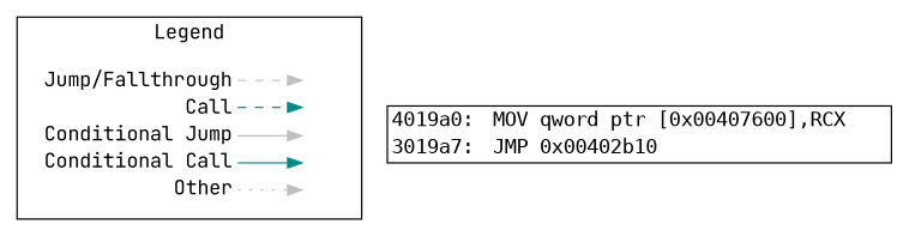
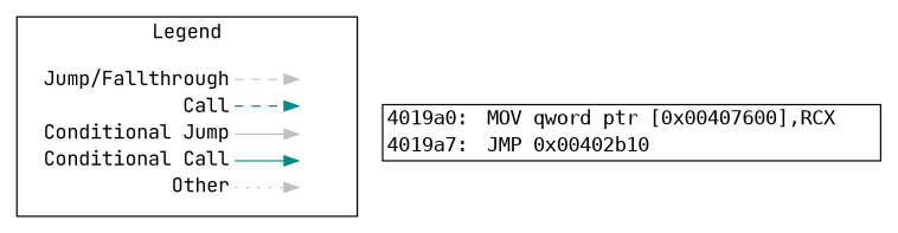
  digraph {
    newrank=true
    fontname="JetBrains Mono"
    node [shape=plaintext fontname="JetBrains Mono"]
    edge [color=gray fontname="JetBrains Mono"]
    n1 [label=<<table border="0" cellpadding="2" cellspacing="0" cellborder="0">                   <tr><td align="right" port="i1">Jump/Fallthrough</td></tr>                   <tr><td align="right" port="i2">Call</td></tr>                   <tr><td align="right" port="i3">Conditional Jump</td></tr>                   <tr><td align="right" port="i4">Conditional Call</td></tr>                   <tr><td align="right" port="i5">Other</td></tr>                </table>>]
    n2 [label=<<table border="0" cellpadding="2" cellspacing="0" cellborder="0">                    <tr><td port="i1">&nbsp;</td></tr>                    <tr><td port="i2">&nbsp;</td></tr>                    <tr><td port="i3">&nbsp;</td></tr>                    <tr><td port="i4">&nbsp;</td></tr>                    <tr><td port="i5">&nbsp;</td></tr>                 </table>>]
-   n3 [label=<     <TABLE BORDER="1" CELLBORDER="0" CELLSPACING="0">       <TR>         <TD PORT="insn_4019a0" ALIGN="RIGHT"><FONT FACE="monospace">4019a0: </FONT></TD>         <TD ALIGN="LEFT"><FONT FACE="monospace">MOV qword ptr [0x00407600],RCX</FONT></TD>         <TD>&nbsp;&nbsp;&nbsp;</TD> // for spacing       </TR>       <TR>         <TD PORT="insn_4019a7" ALIGN="RIGHT"><FONT FACE="monospace">3019a7: </FONT></TD>         <TD ALIGN="LEFT"><FONT FACE="monospace">JMP 0x00402b10</FONT></TD>         <TD>&nbsp;&nbsp;&nbsp;</TD> // for spacing       </TR>     </TABLE>>]
+   n3 [label=<     <TABLE BORDER="1" CELLBORDER="0" CELLSPACING="0">       <TR>         <TD PORT="insn_4019a0" ALIGN="RIGHT"><FONT FACE="monospace">4019a0: </FONT></TD>         <TD ALIGN="LEFT"><FONT FACE="monospace">MOV qword ptr [0x00407600],RCX</FONT></TD>         <TD>&nbsp;&nbsp;&nbsp;</TD> // for spacing       </TR>       <TR>         <TD PORT="insn_4019a7" ALIGN="RIGHT"><FONT FACE="monospace">4019a7: </FONT></TD>         <TD ALIGN="LEFT"><FONT FACE="monospace">JMP 0x00402b10</FONT></TD>         <TD>&nbsp;&nbsp;&nbsp;</TD> // for spacing       </TR>     </TABLE>>]
    subgraph cluster_1 {
      label=Legend
      rank=same
      n1
      n2
    }
    n1 -> n2 [headport="i1:w" style=dashed tailport="i1:e"]
    n1 -> n2 [color=cyan4 headport="i2:w" style=dashed tailport="i2:e"]
    n1 -> n2 [headport="i3:w" tailport="i3:e"]
    n1 -> n2 [color=cyan4 headport="i4:w" tailport="i4:e"]
    n1 -> n2 [headport="i5:w" style=dotted tailport="i5:e"]
  }
